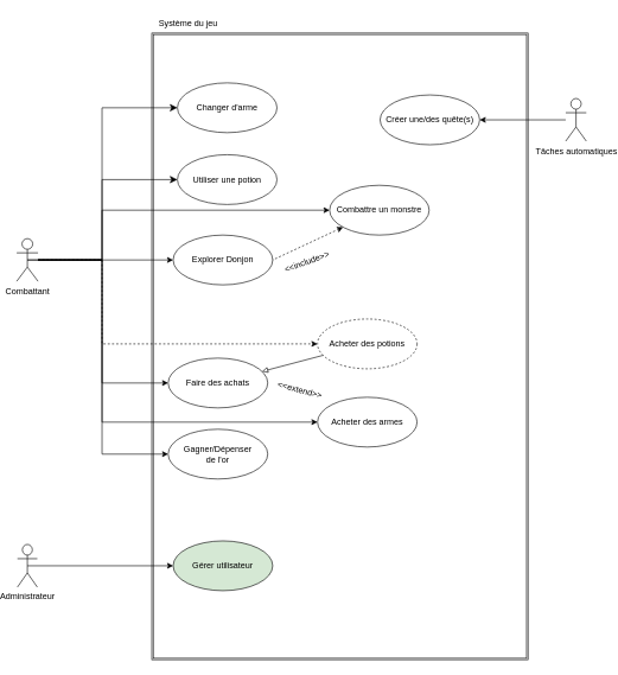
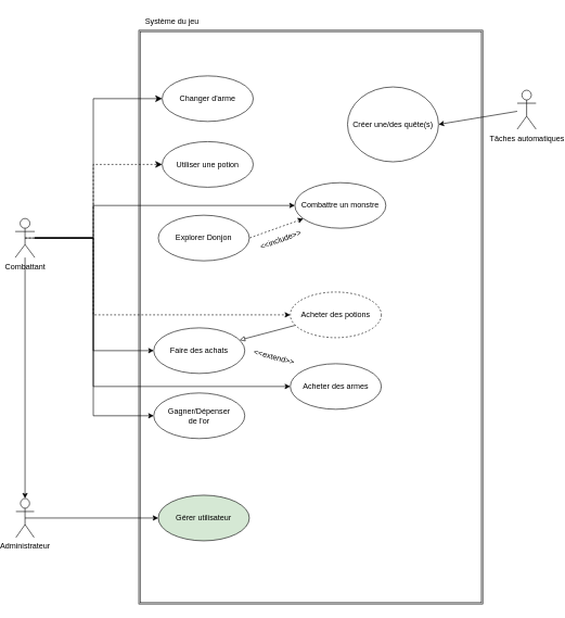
  <mxCell id="0" />
  <mxCell id="1" parent="0" />
  <mxCell id="2" value="" style="shape=ext;double=1;rounded=0;whiteSpace=wrap;html=1;fillColor=none;verticalAlign=middle;movable=1;resizable=1;rotatable=1;deletable=1;editable=1;connectable=1;" parent="1" vertex="1"><mxGeometry x="210" y="46" width="529" height="881" as="geometry" /></mxCell>
  <mxCell id="3" style="edgeStyle=elbowEdgeStyle;rounded=0;html=1;entryX=0;entryY=0.5;entryDx=0;entryDy=0;" parent="1" source="9" target="14" edge="1"><mxGeometry relative="1" as="geometry"><mxPoint x="410" y="310" as="targetPoint" /><Array as="points"><mxPoint x="140" y="330" /></Array></mxGeometry></mxCell>
- <mxCell id="4" style="edgeStyle=elbowEdgeStyle;rounded=0;html=1;entryX=0;entryY=0.5;entryDx=0;entryDy=0;" parent="1" source="9" target="11" edge="1"><mxGeometry relative="1" as="geometry" /></mxCell>
+ <mxCell id="4" style="edgeStyle=elbowEdgeStyle;rounded=0;html=1;" parent="1" source="9" target="29" edge="1"><mxGeometry relative="1" as="geometry" /></mxCell>
  <mxCell id="5" style="edgeStyle=elbowEdgeStyle;rounded=0;html=1;dashed=1;" parent="1" source="9" target="16" edge="1"><mxGeometry relative="1" as="geometry"><Array as="points"><mxPoint x="140" y="430" /></Array></mxGeometry></mxCell>
  <mxCell id="6" style="edgeStyle=elbowEdgeStyle;rounded=0;html=1;" parent="1" source="9" target="15" edge="1"><mxGeometry relative="1" as="geometry"><Array as="points"><mxPoint x="140" y="470" /></Array></mxGeometry></mxCell>
  <mxCell id="7" style="edgeStyle=elbowEdgeStyle;rounded=0;html=1;" parent="1" source="9" target="17" edge="1"><mxGeometry relative="1" as="geometry"><Array as="points"><mxPoint x="140" y="490" /></Array></mxGeometry></mxCell>
  <mxCell id="8" style="edgeStyle=elbowEdgeStyle;rounded=0;html=1;entryX=0;entryY=0.5;entryDx=0;entryDy=0;" parent="1" source="9" target="12" edge="1"><mxGeometry relative="1" as="geometry"><Array as="points"><mxPoint x="140" y="520" /></Array></mxGeometry></mxCell>
  <mxCell id="9" value="Combattant" style="shape=umlActor;verticalLabelPosition=bottom;verticalAlign=top;html=1;" parent="1" vertex="1"><mxGeometry x="20" y="335" width="30" height="60" as="geometry" /></mxCell>
  <mxCell id="10" value="Changer d'arme" style="ellipse;whiteSpace=wrap;html=1;" parent="1" vertex="1"><mxGeometry x="246" y="116" width="140" height="70" as="geometry" /></mxCell>
  <mxCell id="11" value="Explorer Donjon" style="ellipse;whiteSpace=wrap;html=1;" parent="1" vertex="1"><mxGeometry x="240" y="330" width="140" height="70" as="geometry" /></mxCell>
  <mxCell id="12" value="Gagner/Dépenser&lt;br&gt;de l'or" style="ellipse;whiteSpace=wrap;html=1;" parent="1" vertex="1"><mxGeometry x="233" y="603" width="140" height="70" as="geometry" /></mxCell>
  <mxCell id="13" style="edgeStyle=none;html=1;entryX=1;entryY=0.5;entryDx=0;entryDy=0;dashed=1;startArrow=classic;startFill=1;endArrow=none;endFill=0;" parent="1" source="14" target="11" edge="1"><mxGeometry relative="1" as="geometry" /></mxCell>
- <mxCell id="14" value="Combattre un monstre" style="ellipse;whiteSpace=wrap;html=1;" parent="1" vertex="1"><mxGeometry x="460" y="260" width="140" height="70" as="geometry" /></mxCell>
+ <mxCell id="14" value="Combattre un monstre" style="ellipse;whiteSpace=wrap;html=1;" parent="1" vertex="1"><mxGeometry x="450" y="280" width="140" height="70" as="geometry" /></mxCell>
  <mxCell id="15" value="Faire des achats" style="ellipse;whiteSpace=wrap;html=1;" parent="1" vertex="1"><mxGeometry x="233" y="503" width="140" height="70" as="geometry" /></mxCell>
  <mxCell id="16" value="Acheter des potions" style="ellipse;whiteSpace=wrap;html=1;dashed=1;" parent="1" vertex="1"><mxGeometry x="443" y="448" width="140" height="70" as="geometry" /></mxCell>
  <mxCell id="17" value="Acheter des armes" style="ellipse;whiteSpace=wrap;html=1;" parent="1" vertex="1"><mxGeometry x="443" y="558" width="140" height="70" as="geometry" /></mxCell>
  <mxCell id="18" style="edgeStyle=none;html=1;endArrow=block;endFill=0;" parent="1" source="16" target="15" edge="1"><mxGeometry relative="1" as="geometry"><mxPoint x="462.223" y="570.635" as="sourcePoint" /><mxPoint x="383" y="548" as="targetPoint" /></mxGeometry></mxCell>
  <mxCell id="19" value="&amp;lt;&amp;lt;include&amp;gt;&amp;gt;" style="text;html=1;align=center;verticalAlign=middle;resizable=0;points=[];autosize=1;strokeColor=none;fillColor=none;rotation=-20;" parent="1" vertex="1"><mxGeometry x="383" y="353" width="90" height="30" as="geometry" /></mxCell>
  <mxCell id="20" value="&amp;lt;&amp;lt;extend&amp;gt;&amp;gt;" style="text;html=1;align=center;verticalAlign=middle;resizable=0;points=[];autosize=1;strokeColor=none;fillColor=none;rotation=15;" parent="1" vertex="1"><mxGeometry x="373" y="533" width="90" height="30" as="geometry" /></mxCell>
  <mxCell id="21" value="" style="edgeStyle=elbowEdgeStyle;elbow=horizontal;endArrow=classic;html=1;rounded=0;endSize=8;startSize=8;exitX=0.5;exitY=0.5;exitDx=0;exitDy=0;exitPerimeter=0;" parent="1" source="9" target="10" edge="1"><mxGeometry width="50" height="50" relative="1" as="geometry"><mxPoint x="35" y="380" as="sourcePoint" /><mxPoint x="460" y="20" as="targetPoint" /><Array as="points"><mxPoint x="140" y="220" /></Array></mxGeometry></mxCell>
- <mxCell id="22" value="" style="edgeStyle=elbowEdgeStyle;elbow=horizontal;endArrow=classic;html=1;rounded=0;endSize=8;startSize=8;entryX=0;entryY=0.5;entryDx=0;entryDy=0;exitX=0.5;exitY=0.5;exitDx=0;exitDy=0;exitPerimeter=0;" parent="1" source="9" target="25" edge="1"><mxGeometry width="50" height="50" relative="1" as="geometry"><mxPoint x="30" y="370" as="sourcePoint" /><mxPoint x="246" y="251" as="targetPoint" /><Array as="points"><mxPoint x="140" y="260" /></Array></mxGeometry></mxCell>
+ <mxCell id="22" value="" style="edgeStyle=elbowEdgeStyle;elbow=horizontal;endArrow=classic;html=1;rounded=0;endSize=8;startSize=8;entryX=0;entryY=0.5;entryDx=0;entryDy=0;exitX=0.5;exitY=0.5;exitDx=0;exitDy=0;exitPerimeter=0;dashed=1;" parent="1" source="9" target="25" edge="1"><mxGeometry width="50" height="50" relative="1" as="geometry"><mxPoint x="30" y="370" as="sourcePoint" /><mxPoint x="246" y="251" as="targetPoint" /><Array as="points"><mxPoint x="140" y="260" /></Array></mxGeometry></mxCell>
  <mxCell id="23" value="Système du jeu" style="text;html=1;align=center;verticalAlign=middle;resizable=0;points=[];autosize=1;strokeColor=none;fillColor=none;" parent="1" vertex="1"><mxGeometry x="210" y="20" width="101" height="26" as="geometry" /></mxCell>
- <mxCell id="24" value="Créer une/des quête(s)" style="ellipse;whiteSpace=wrap;html=1;strokeWidth=1;" parent="1" vertex="1"><mxGeometry x="531" y="133" width="140" height="70" as="geometry" /></mxCell>
+ <mxCell id="24" value="Créer une/des quête(s)" style="ellipse;whiteSpace=wrap;html=1;strokeWidth=1;" parent="1" vertex="1"><mxGeometry x="531" y="133" width="140" height="115" as="geometry" /></mxCell>
  <mxCell id="25" value="Utiliser une potion" style="ellipse;whiteSpace=wrap;html=1;" parent="1" vertex="1"><mxGeometry x="246" y="217" width="140" height="70" as="geometry" /></mxCell>
  <mxCell id="26" style="edgeStyle=none;rounded=0;html=1;entryX=1;entryY=0.5;entryDx=0;entryDy=0;startArrow=none;startFill=0;endArrow=classic;endFill=1;" parent="1" source="27" target="24" edge="1"><mxGeometry relative="1" as="geometry" /></mxCell>
  <mxCell id="27" value="Tâches automatiques" style="shape=umlActor;verticalLabelPosition=bottom;verticalAlign=top;html=1;" parent="1" vertex="1"><mxGeometry x="792" y="138" width="29" height="60" as="geometry" /></mxCell>
  <mxCell id="28" style="edgeStyle=none;rounded=0;html=1;exitX=0.5;exitY=0.5;exitDx=0;exitDy=0;exitPerimeter=0;startArrow=none;startFill=0;endArrow=classic;endFill=1;" parent="1" source="29" target="30" edge="1"><mxGeometry relative="1" as="geometry" /></mxCell>
  <mxCell id="29" value="Administrateur" style="shape=umlActor;verticalLabelPosition=bottom;verticalAlign=top;html=1;" parent="1" vertex="1"><mxGeometry x="21" y="765" width="28" height="60" as="geometry" /></mxCell>
  <mxCell id="30" value="Gérer utilisateur" style="ellipse;whiteSpace=wrap;html=1;fillColor=#d5e8d4;" parent="1" vertex="1"><mxGeometry x="240" y="760" width="140" height="70" as="geometry" /></mxCell>
